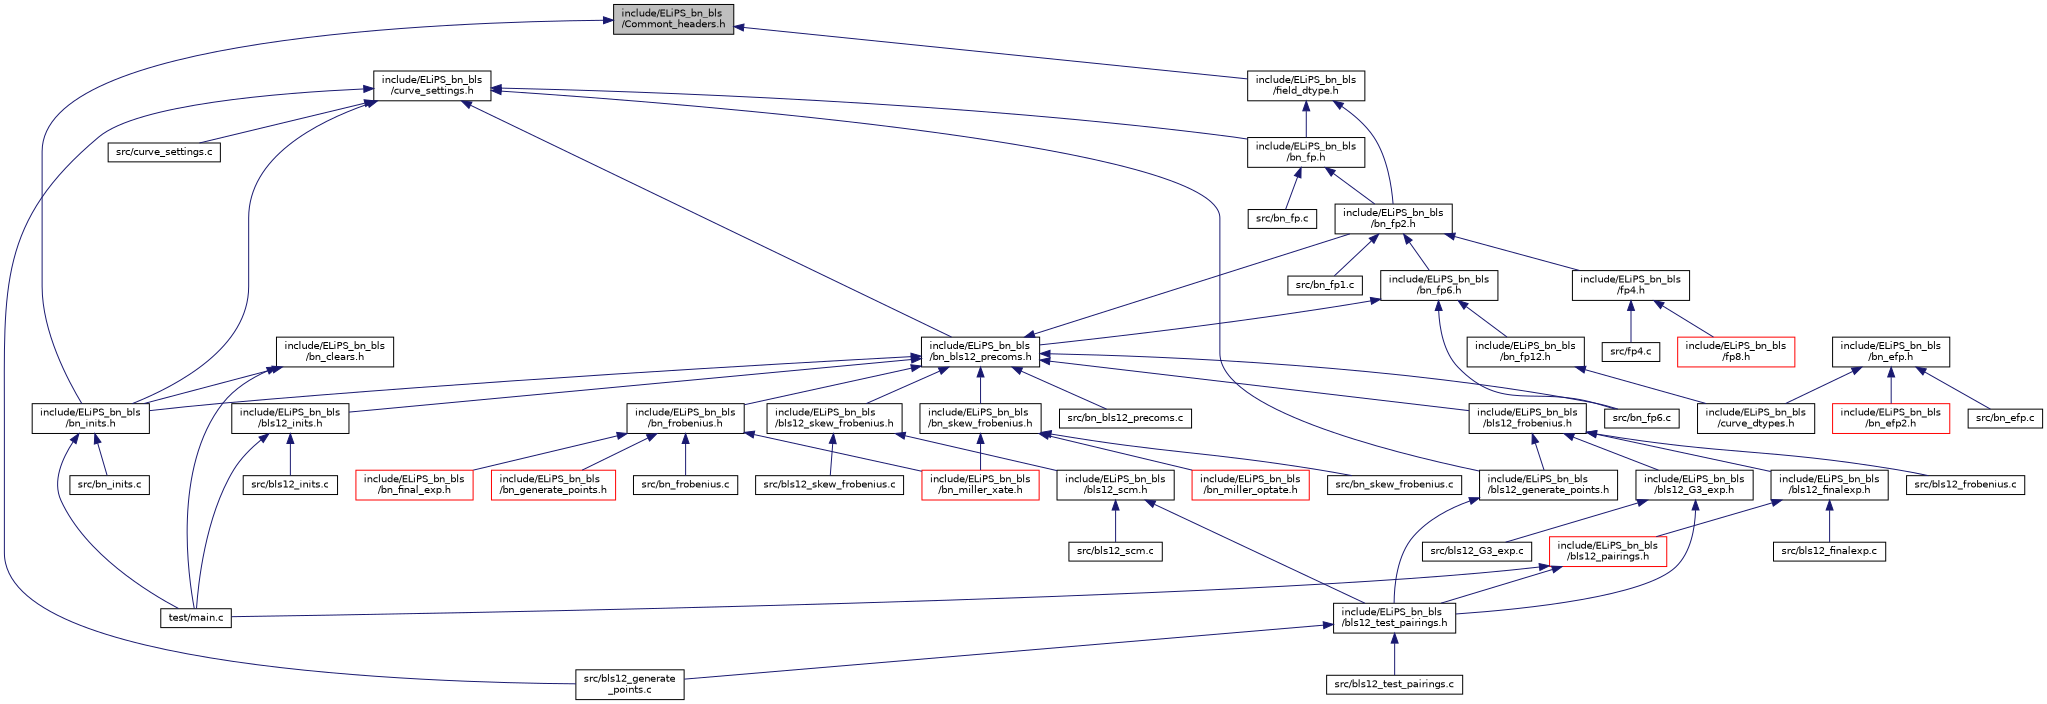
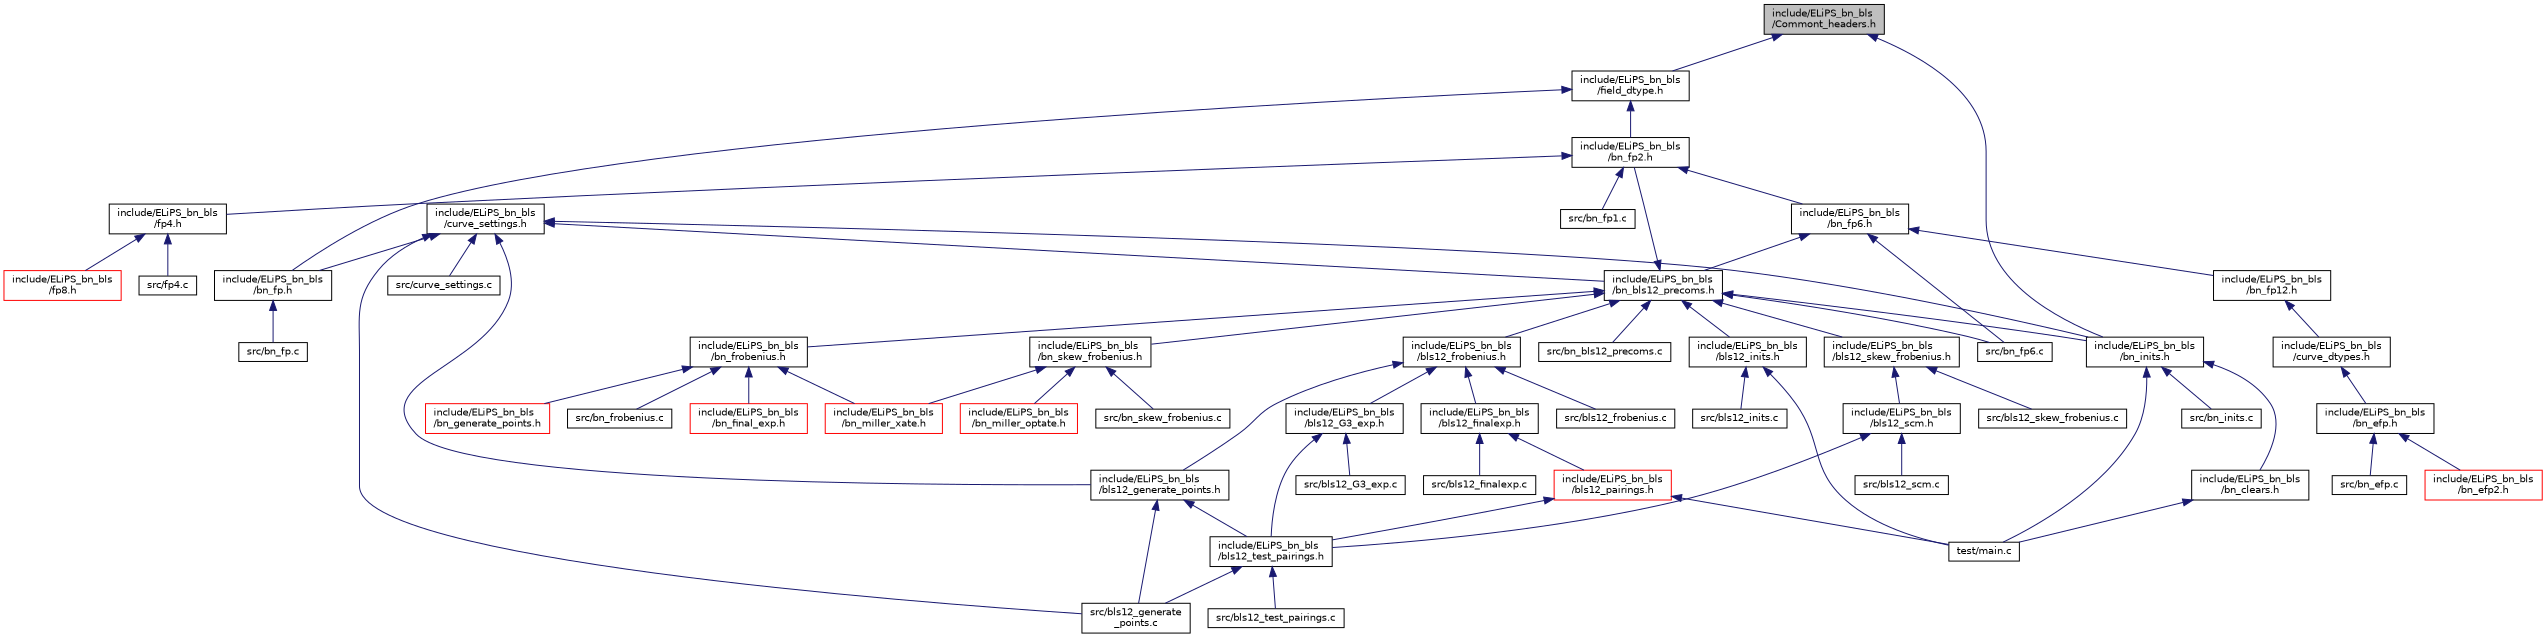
  digraph {
    node [color=black fillcolor=white fontname=Helvetica fontsize=10 shape=record style=filled]
    edge [color=midnightblue dir=back fontname=Helvetica fontsize=10 labelfontname=Helvetica labelfontsize=10 style=solid]
    n1 [fillcolor=grey75 fontcolor=black height=0.2 label="include/ELiPS_bn_bls\l/Commont_headers.h" width=0.4]
    n2 [height=0.2 label="include/ELiPS_bn_bls\l/field_dtype.h" width=0.4]
    n3 [height=0.2 label="include/ELiPS_bn_bls\l/bn_inits.h" width=0.4]
    n4 [height=0.2 label="include/ELiPS_bn_bls\l/curve_settings.h" width=0.4]
    n5 [height=0.2 label="include/ELiPS_bn_bls\l/bls12_generate_points.h" width=0.4]
    n6 [height=0.2 label="src/bls12_generate\l_points.c" width=0.4]
    n7 [height=0.2 label="include/ELiPS_bn_bls\l/bn_bls12_precoms.h" width=0.4]
    n8 [height=0.2 label="include/ELiPS_bn_bls\l/bn_fp.h" width=0.4]
    n9 [height=0.2 label="src/curve_settings.c" width=0.4]
    n10 [height=0.2 label="include/ELiPS_bn_bls\l/bn_fp2.h" width=0.4]
    n11 [height=0.2 label="include/ELiPS_bn_bls\l/bls12_test_pairings.h" width=0.4]
    n12 [height=0.2 label="include/ELiPS_bn_bls\l/bls12_frobenius.h" width=0.4]
    n13 [height=0.2 label="include/ELiPS_bn_bls\l/bls12_inits.h" width=0.4]
    n14 [height=0.2 label="include/ELiPS_bn_bls\l/bls12_skew_frobenius.h" width=0.4]
    n15 [height=0.2 label="src/bn_fp6.c" width=0.4]
    n16 [height=0.2 label="include/ELiPS_bn_bls\l/bn_frobenius.h" width=0.4]
    n17 [height=0.2 label="include/ELiPS_bn_bls\l/bn_skew_frobenius.h" width=0.4]
    n18 [height=0.2 label="src/bn_bls12_precoms.c" width=0.4]
    n19 [height=0.2 label="test/main.c" width=0.4]
    n20 [height=0.2 label="include/ELiPS_bn_bls\l/bn_clears.h" width=0.4]
    n21 [height=0.2 label="src/bn_inits.c" width=0.4]
    n22 [height=0.2 label="src/bn_fp.c" width=0.4]
    n23 [height=0.2 label="src/bls12_test_pairings.c" width=0.4]
    n24 [height=0.2 label="include/ELiPS_bn_bls\l/bls12_finalexp.h" width=0.4]
    n25 [height=0.2 label="include/ELiPS_bn_bls\l/bls12_G3_exp.h" width=0.4]
    n26 [height=0.2 label="src/bls12_frobenius.c" width=0.4]
    n27 [height=0.2 label="src/bls12_inits.c" width=0.4]
    n28 [height=0.2 label="include/ELiPS_bn_bls\l/bls12_scm.h" width=0.4]
    n29 [height=0.2 label="src/bls12_skew_frobenius.c" width=0.4]
    n30 [height=0.2 label="include/ELiPS_bn_bls\l/bn_fp6.h" width=0.4]
    n31 [height=0.2 label="include/ELiPS_bn_bls\l/fp4.h" width=0.4]
    n32 [height=0.2 label="src/bn_fp1.c" width=0.4]
    n33 [color=red height=0.2 label="include/ELiPS_bn_bls\l/bn_final_exp.h" width=0.4]
    n34 [color=red height=0.2 label="include/ELiPS_bn_bls\l/bn_generate_points.h" width=0.4]
    n35 [color=red height=0.2 label="include/ELiPS_bn_bls\l/bn_miller_xate.h" width=0.4]
    n36 [height=0.2 label="src/bn_frobenius.c" width=0.4]
    n37 [color=red height=0.2 label="include/ELiPS_bn_bls\l/bn_miller_optate.h" width=0.4]
    n38 [height=0.2 label="src/bn_skew_frobenius.c" width=0.4]
    n39 [color=red height=0.2 label="include/ELiPS_bn_bls\l/bls12_pairings.h" width=0.4]
    n40 [height=0.2 label="src/bls12_finalexp.c" width=0.4]
    n41 [height=0.2 label="src/bls12_G3_exp.c" width=0.4]
    n42 [height=0.2 label="src/bls12_scm.c" width=0.4]
    n43 [height=0.2 label="include/ELiPS_bn_bls\l/bn_fp12.h" width=0.4]
    n44 [color=red height=0.2 label="include/ELiPS_bn_bls\l/fp8.h" width=0.4]
    n45 [height=0.2 label="src/fp4.c" width=0.4]
    n46 [height=0.2 label="include/ELiPS_bn_bls\l/curve_dtypes.h" width=0.4]
    n47 [height=0.2 label="include/ELiPS_bn_bls\l/bn_efp.h" width=0.4]
    n48 [color=red height=0.2 label="include/ELiPS_bn_bls\l/bn_efp2.h" width=0.4]
    n49 [height=0.2 label="src/bn_efp.c" width=0.4]
    n1 -> n2
    n1 -> n3
    n2 -> n8
    n2 -> n10
    n3 -> n19
-   n20 -> n3
+   n3 -> n20
    n3 -> n21
    n4 -> n3
    n4 -> n5
    n4 -> n6
    n4 -> n7
    n4 -> n8
    n4 -> n9
+   n5 -> n6
    n5 -> n11
    n7 -> n3
    n7 -> n10
    n7 -> n12
    n7 -> n13
    n7 -> n14
    n7 -> n15
    n7 -> n16
    n7 -> n17
    n7 -> n18
-   n8 -> n10
    n8 -> n22
    n10 -> n30
    n10 -> n31
    n10 -> n32
    n11 -> n6
    n11 -> n23
    n12 -> n5
    n12 -> n24
    n12 -> n25
    n12 -> n26
    n13 -> n19
    n13 -> n27
    n14 -> n28
    n14 -> n29
    n16 -> n33
    n16 -> n34
    n16 -> n35
    n16 -> n36
    n17 -> n35
    n17 -> n37
    n17 -> n38
    n20 -> n19
    n24 -> n39
    n24 -> n40
    n25 -> n11
    n25 -> n41
    n28 -> n11
    n28 -> n42
    n30 -> n7
    n30 -> n15
    n30 -> n43
    n31 -> n44
    n31 -> n45
    n39 -> n11
    n39 -> n19
    n43 -> n46
-   n47 -> n46
+   n46 -> n47
    n47 -> n48
    n47 -> n49
  }
